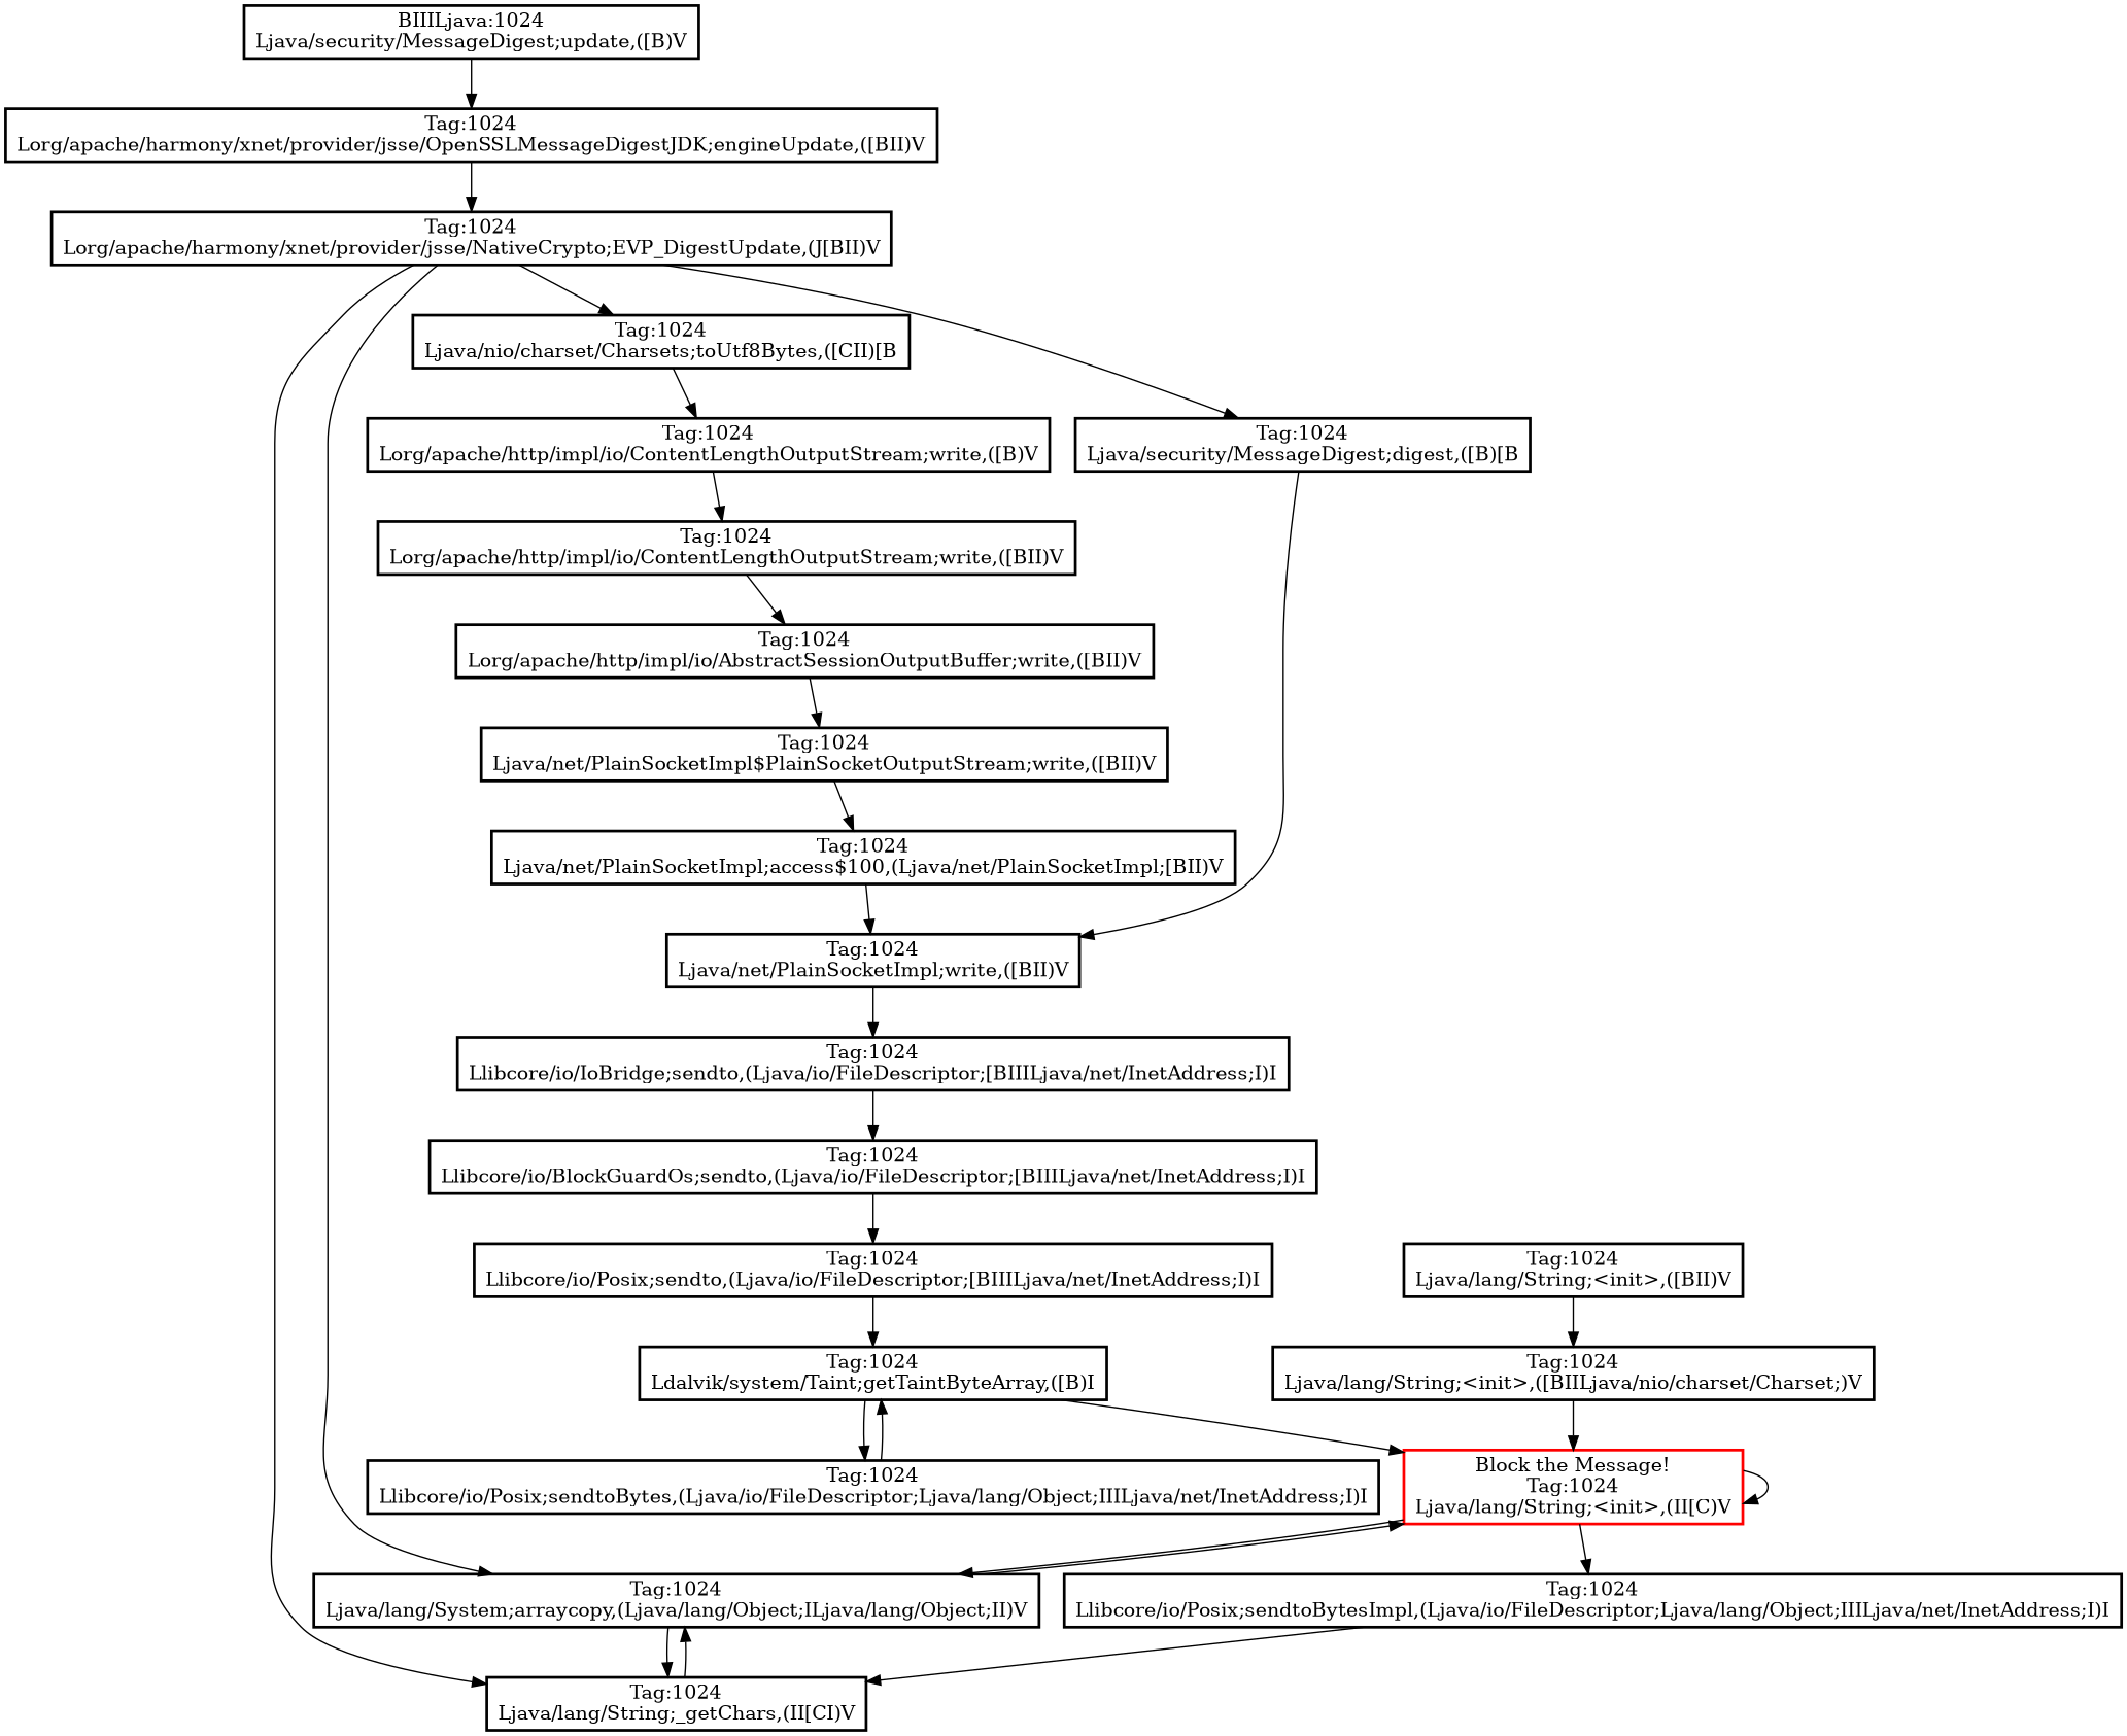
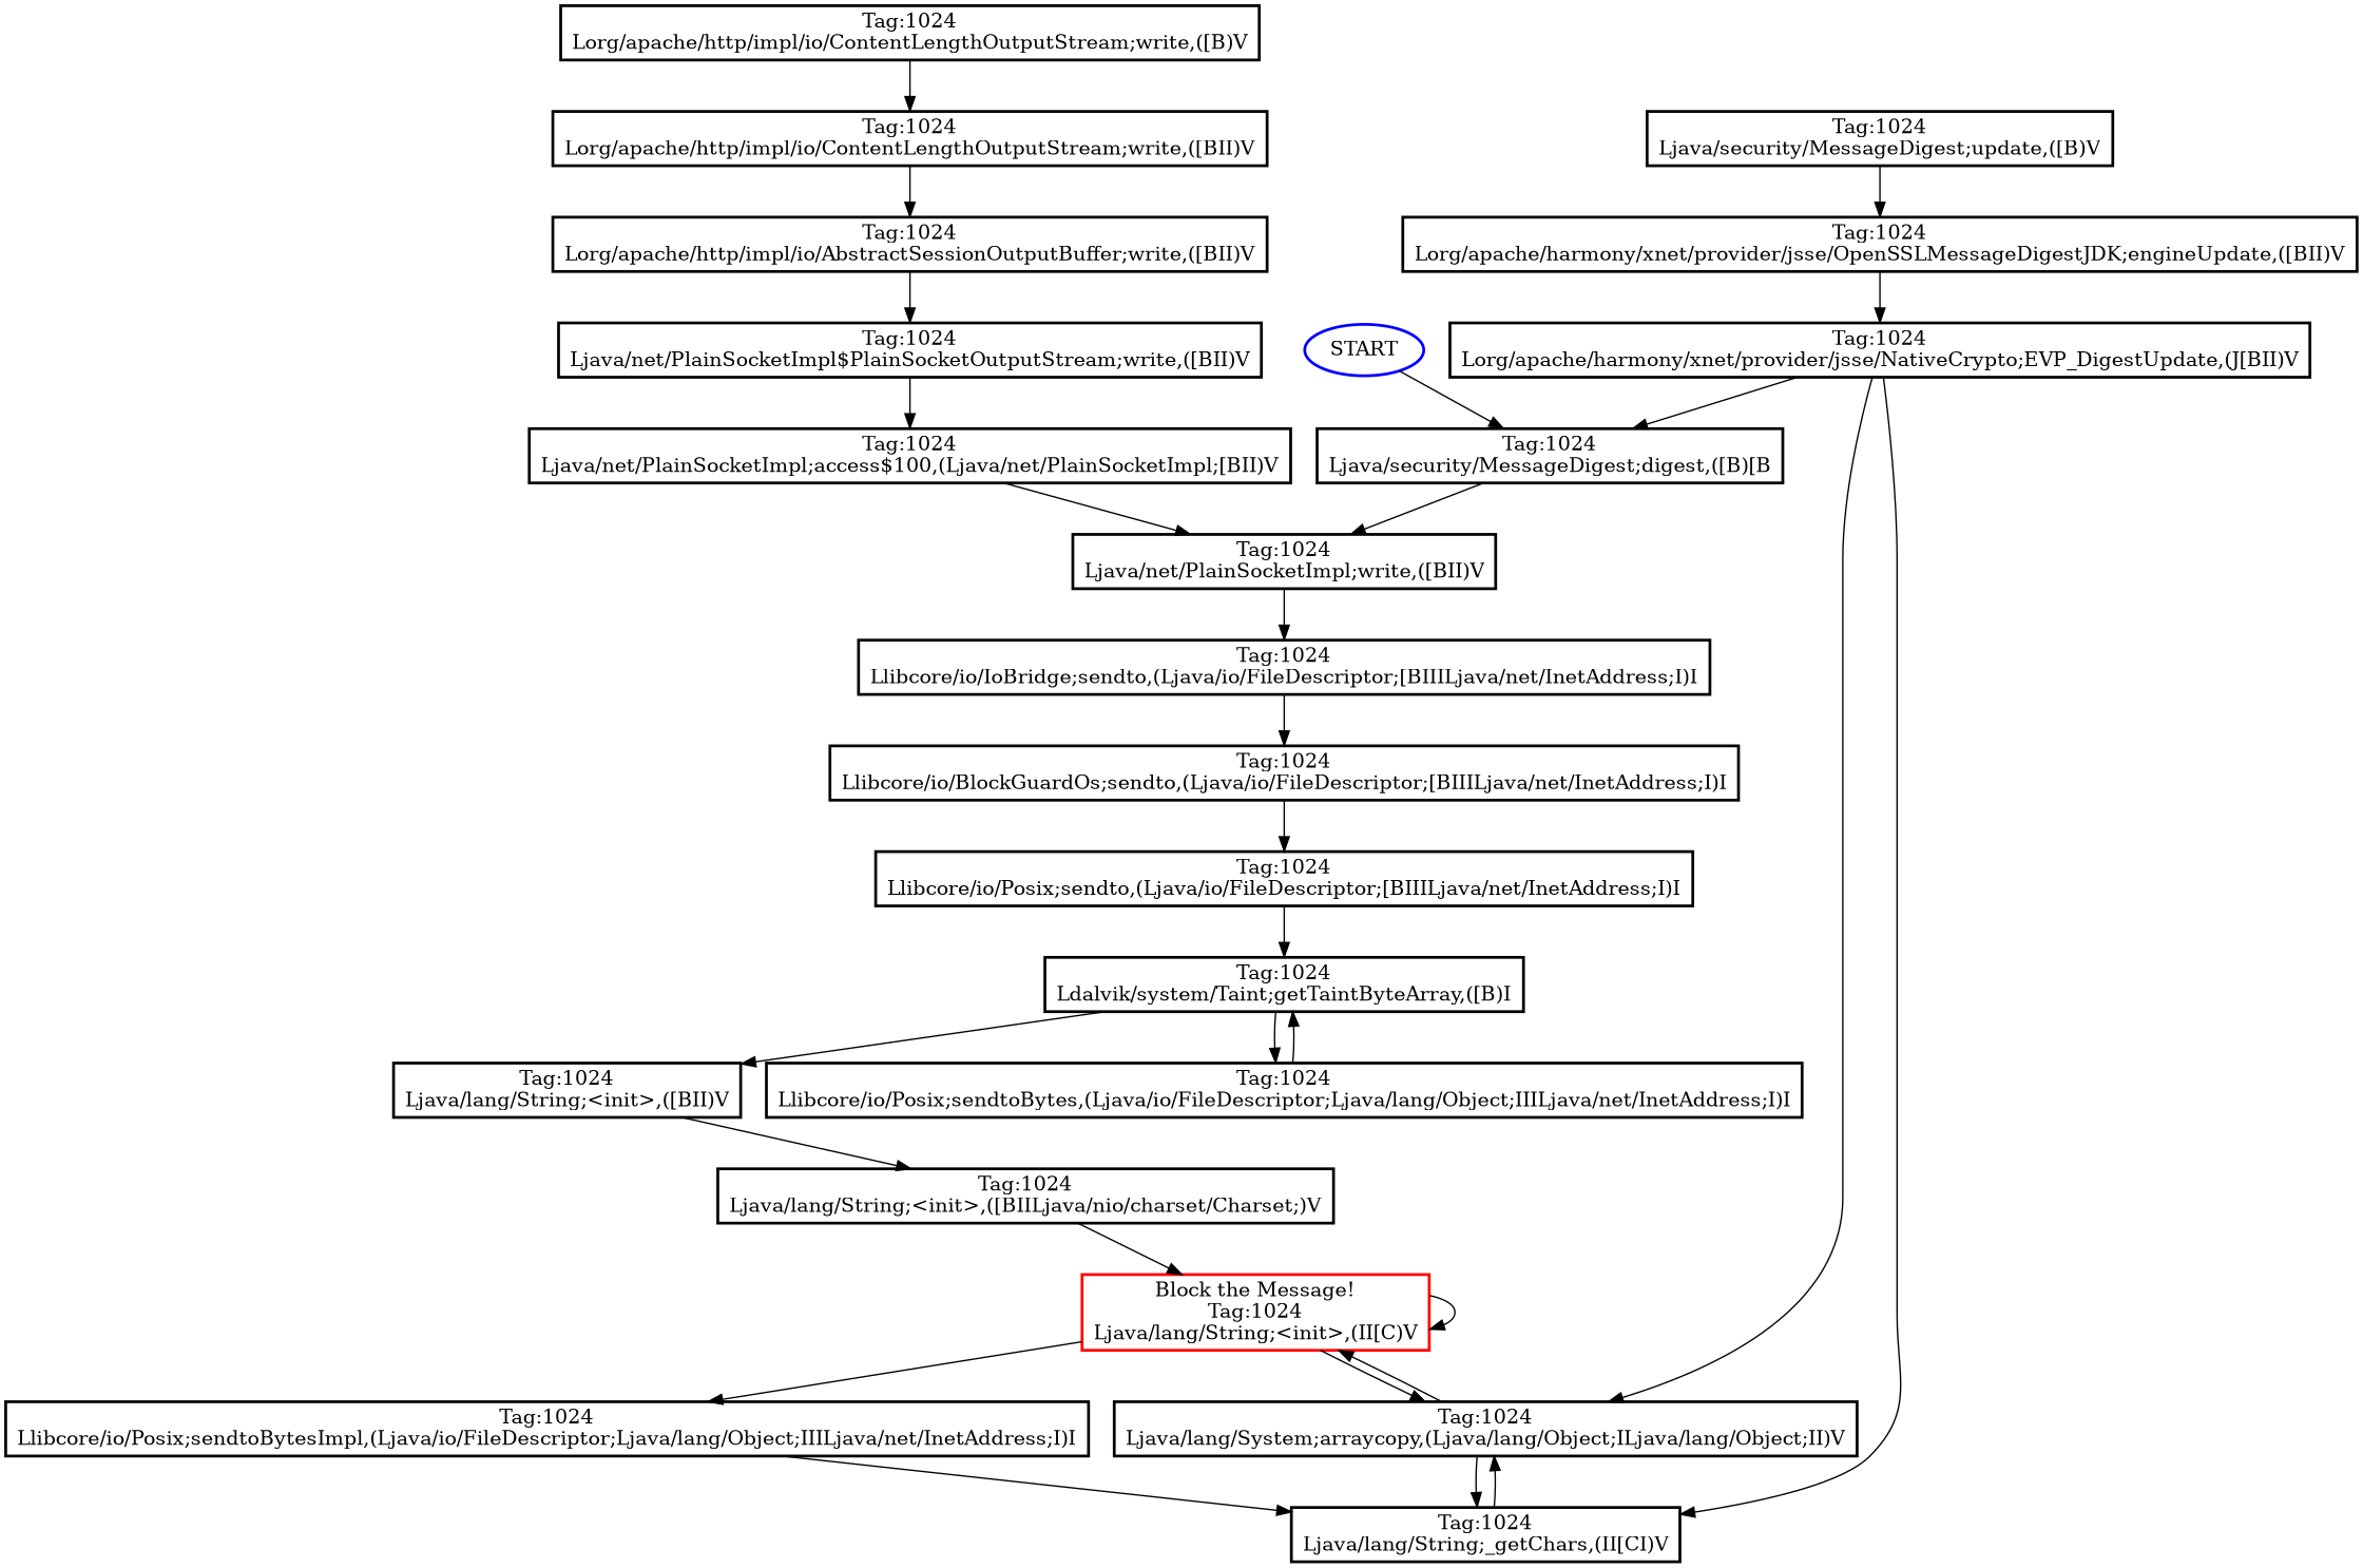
  digraph {
    node [color=black shape=box style=bold]
    n1 [label="Tag:1024\nLdalvik/system/Taint;getTaintByteArray,([B)I"]
    n2 [label="Tag:1024\nLjava/lang/String;<init>,([BII)V"]
    n3 [label="Tag:1024\nLlibcore/io/Posix;sendtoBytes,(Ljava/io/FileDescriptor;Ljava/lang/Object;IIILjava/net/InetAddress;I)I"]
    n4 [label="Tag:1024\nLjava/lang/String;<init>,([BIILjava/nio/charset/Charset;)V"]
    n5 [color=red label="Block the Message!\nTag:1024\nLjava/lang/String;<init>,(II[C)V"]
    n6 [label="Tag:1024\nLjava/lang/System;arraycopy,(Ljava/lang/Object;ILjava/lang/Object;II)V"]
    n7 [label="Tag:1024\nLlibcore/io/Posix;sendtoBytesImpl,(Ljava/io/FileDescriptor;Ljava/lang/Object;IIILjava/net/InetAddress;I)I"]
    n8 [label="Tag:1024\nLjava/lang/String;_getChars,(II[CI)V"]
-   n9 [label="Tag:1024\nLjava/nio/charset/Charsets;toUtf8Bytes,([CII)[B"]
    n10 [label="Tag:1024\nLorg/apache/http/impl/io/ContentLengthOutputStream;write,([B)V"]
    n11 [label="Tag:1024\nLjava/net/PlainSocketImpl$PlainSocketOutputStream;write,([BII)V"]
    n12 [label="Tag:1024\nLjava/net/PlainSocketImpl;access$100,(Ljava/net/PlainSocketImpl;[BII)V"]
    n13 [label="Tag:1024\nLjava/net/PlainSocketImpl;write,([BII)V"]
    n14 [label="Tag:1024\nLlibcore/io/IoBridge;sendto,(Ljava/io/FileDescriptor;[BIIILjava/net/InetAddress;I)I"]
    n15 [label="Tag:1024\nLlibcore/io/BlockGuardOs;sendto,(Ljava/io/FileDescriptor;[BIIILjava/net/InetAddress;I)I"]
-   n16 [label="BIIILjava:1024\nLjava/security/MessageDigest;update,([B)V"]
+   n16 [label="Tag:1024\nLjava/security/MessageDigest;update,([B)V"]
    n17 [label="Tag:1024\nLorg/apache/harmony/xnet/provider/jsse/OpenSSLMessageDigestJDK;engineUpdate,([BII)V"]
    n18 [label="Tag:1024\nLorg/apache/http/impl/io/ContentLengthOutputStream;write,([BII)V"]
    n19 [label="Tag:1024\nLjava/security/MessageDigest;digest,([B)[B"]
    n20 [label="Tag:1024\nLorg/apache/harmony/xnet/provider/jsse/NativeCrypto;EVP_DigestUpdate,(J[BII)V"]
    n21 [label="Tag:1024\nLlibcore/io/Posix;sendto,(Ljava/io/FileDescriptor;[BIIILjava/net/InetAddress;I)I"]
    n22 [label="Tag:1024\nLorg/apache/http/impl/io/AbstractSessionOutputBuffer;write,([BII)V"]
-   n1 -> n5
+   n23 [color=blue label=START shape=ellipse]
+   n1 -> n2
    n1 -> n3
    n2 -> n4
    n3 -> n1
    n4 -> n5
    n5 -> n5
    n5 -> n6
    n5 -> n7
    n6 -> n5
    n6 -> n8
    n7 -> n8
    n8 -> n6
-   n9 -> n10
    n10 -> n18
    n11 -> n12
    n12 -> n13
    n13 -> n14
    n14 -> n15
    n15 -> n21
    n16 -> n17
    n17 -> n20
    n18 -> n22
    n19 -> n13
    n20 -> n6
    n20 -> n8
-   n20 -> n9
    n20 -> n19
    n21 -> n1
    n22 -> n11
+   n23 -> n19
  }
